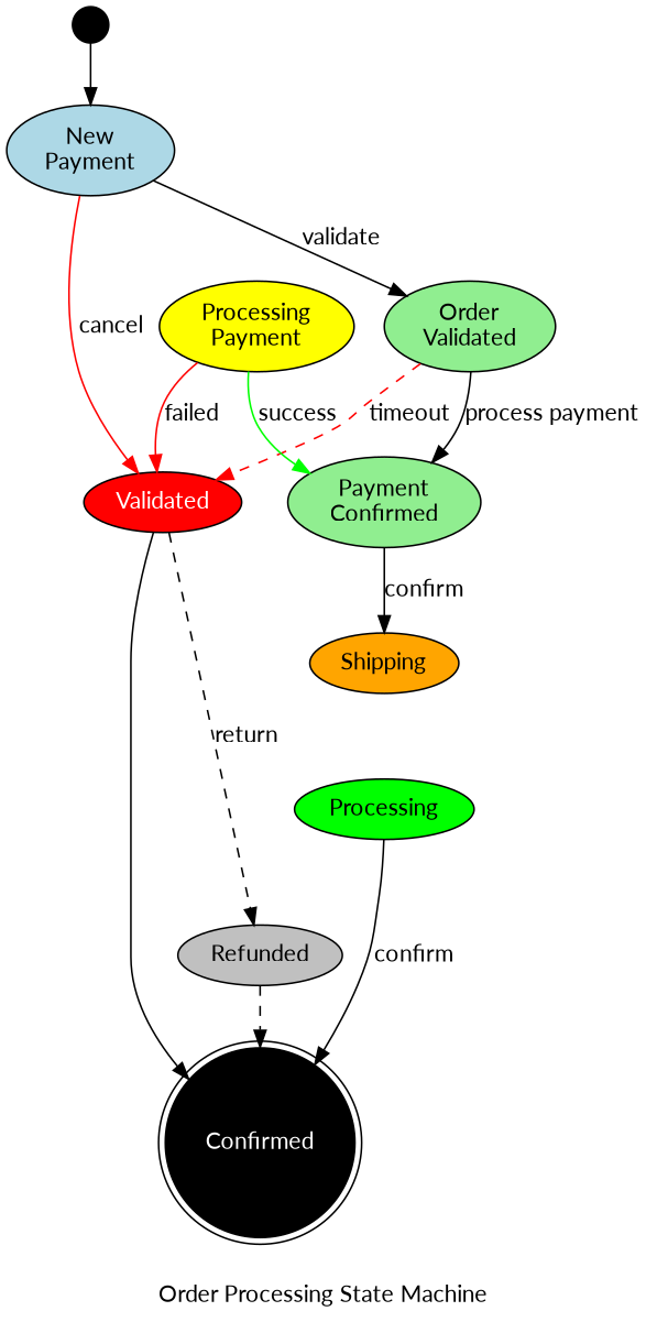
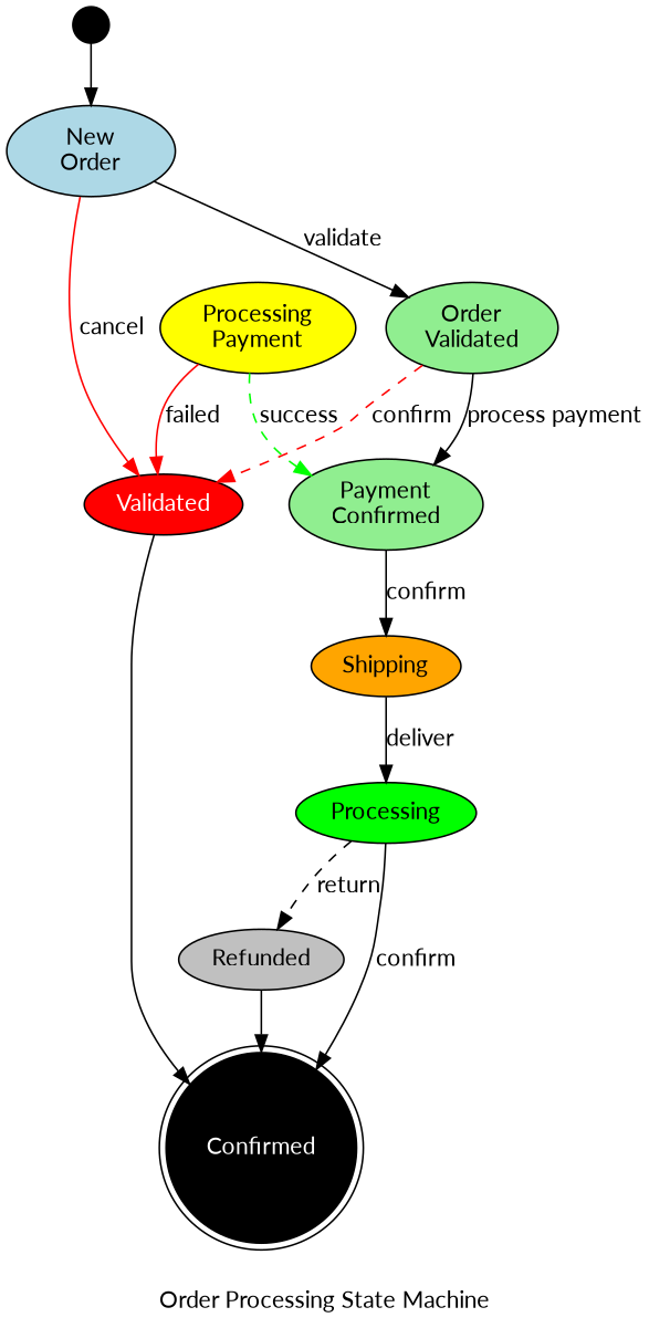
  digraph {
    fontname=Lato
    label="Order Processing State Machine"
    rankdir=TB
    node [fontname=Lato shape=ellipse style=filled fillcolor=lightgreen]
    edge [fontname=Lato]
    Start [shape=point width=0.3 fillcolor=""]
-   n2 [fillcolor=lightblue label="New\nPayment"]
+   n2 [fillcolor=lightblue label="New\nOrder"]
    n3 [label="Order\nValidated"]
    n4 [fillcolor=red fontcolor=white label=Validated]
    n5 [label="Payment\nConfirmed"]
    n6 [fillcolor=black fontcolor=white label=Confirmed shape=doublecircle]
    n7 [fillcolor=yellow label="Processing\nPayment"]
    n8 [fillcolor=orange label=Shipping]
    n9 [fillcolor=green label=Processing]
    n10 [fillcolor=gray label=Refunded]
    Start -> n2
    n2 -> n3 [label=validate]
    n2 -> n4 [color=red label=cancel]
-   n3 -> n4 [color=red label=timeout style=dashed]
+   n3 -> n4 [color=red label=confirm style=dashed]
    n3 -> n5 [label="process payment"]
    n4 -> n6
    n5 -> n8 [label=confirm]
    n7 -> n4 [color=red label=failed]
-   n7 -> n5 [color=green label=success]
+   n7 -> n5 [color=green label=success style=dashed]
+   n8 -> n9 [label=deliver]
    n9 -> n6 [label=confirm]
-   n4 -> n10 [label=return style=dashed]
-   n10 -> n6 [style=dashed]
+   n9 -> n10 [label=return style=dashed]
+   n10 -> n6
  }
